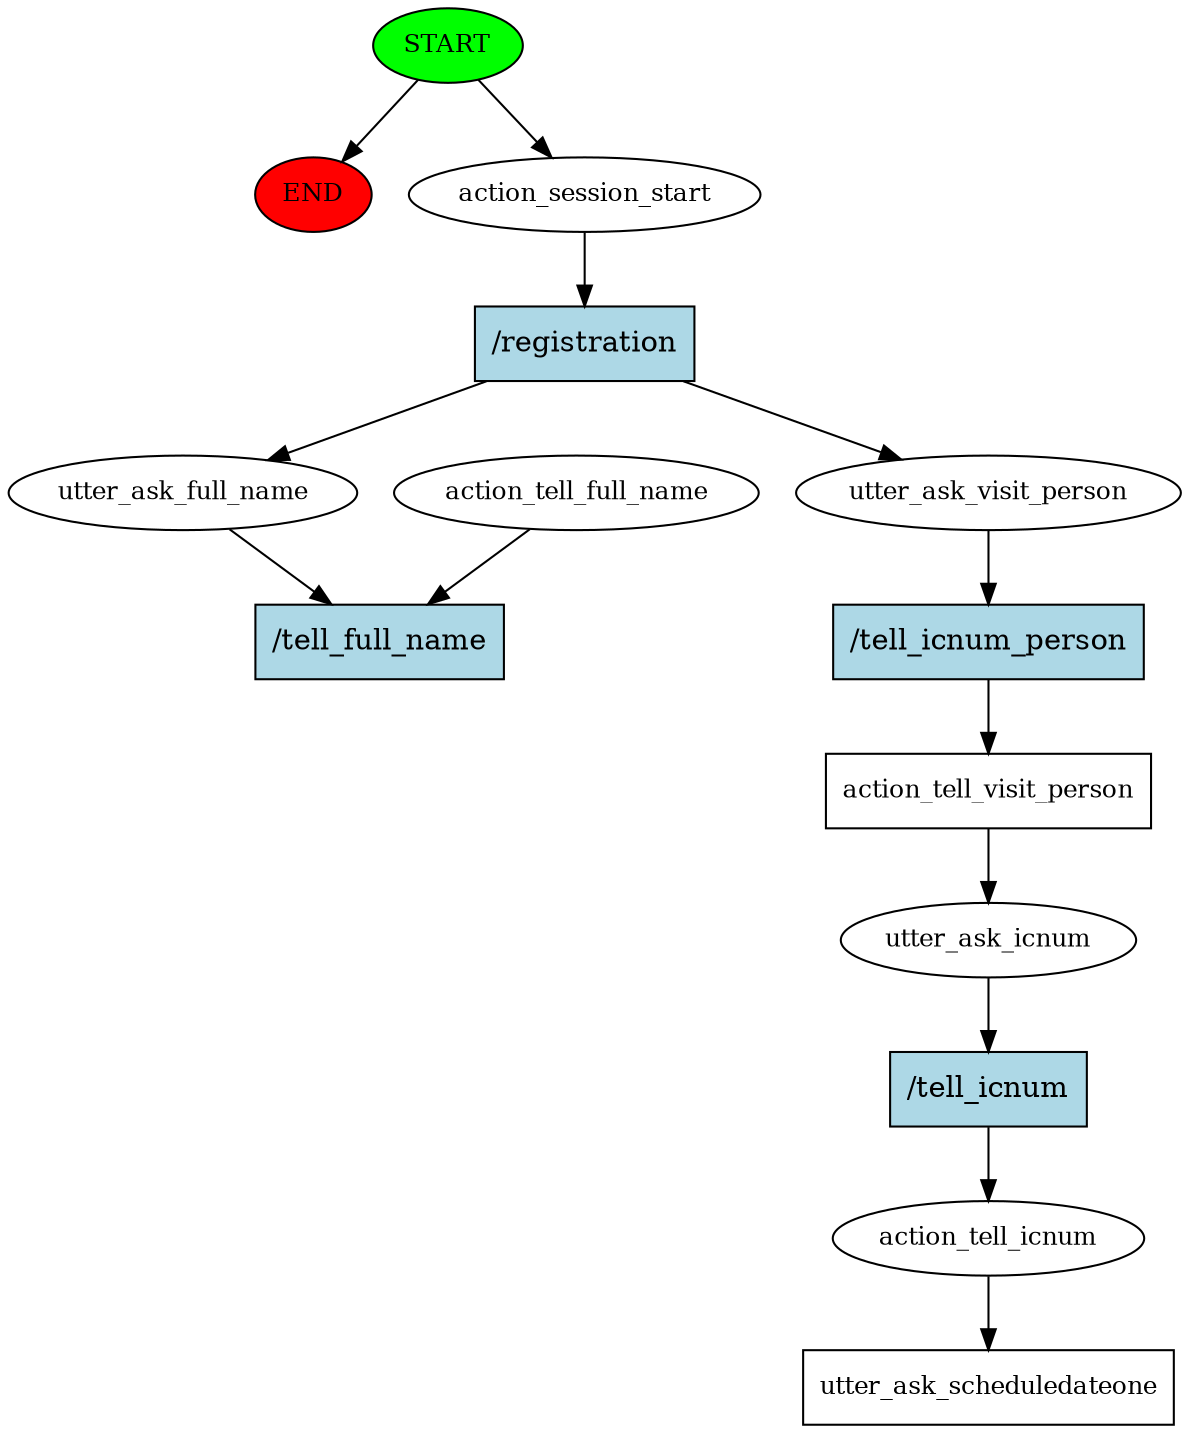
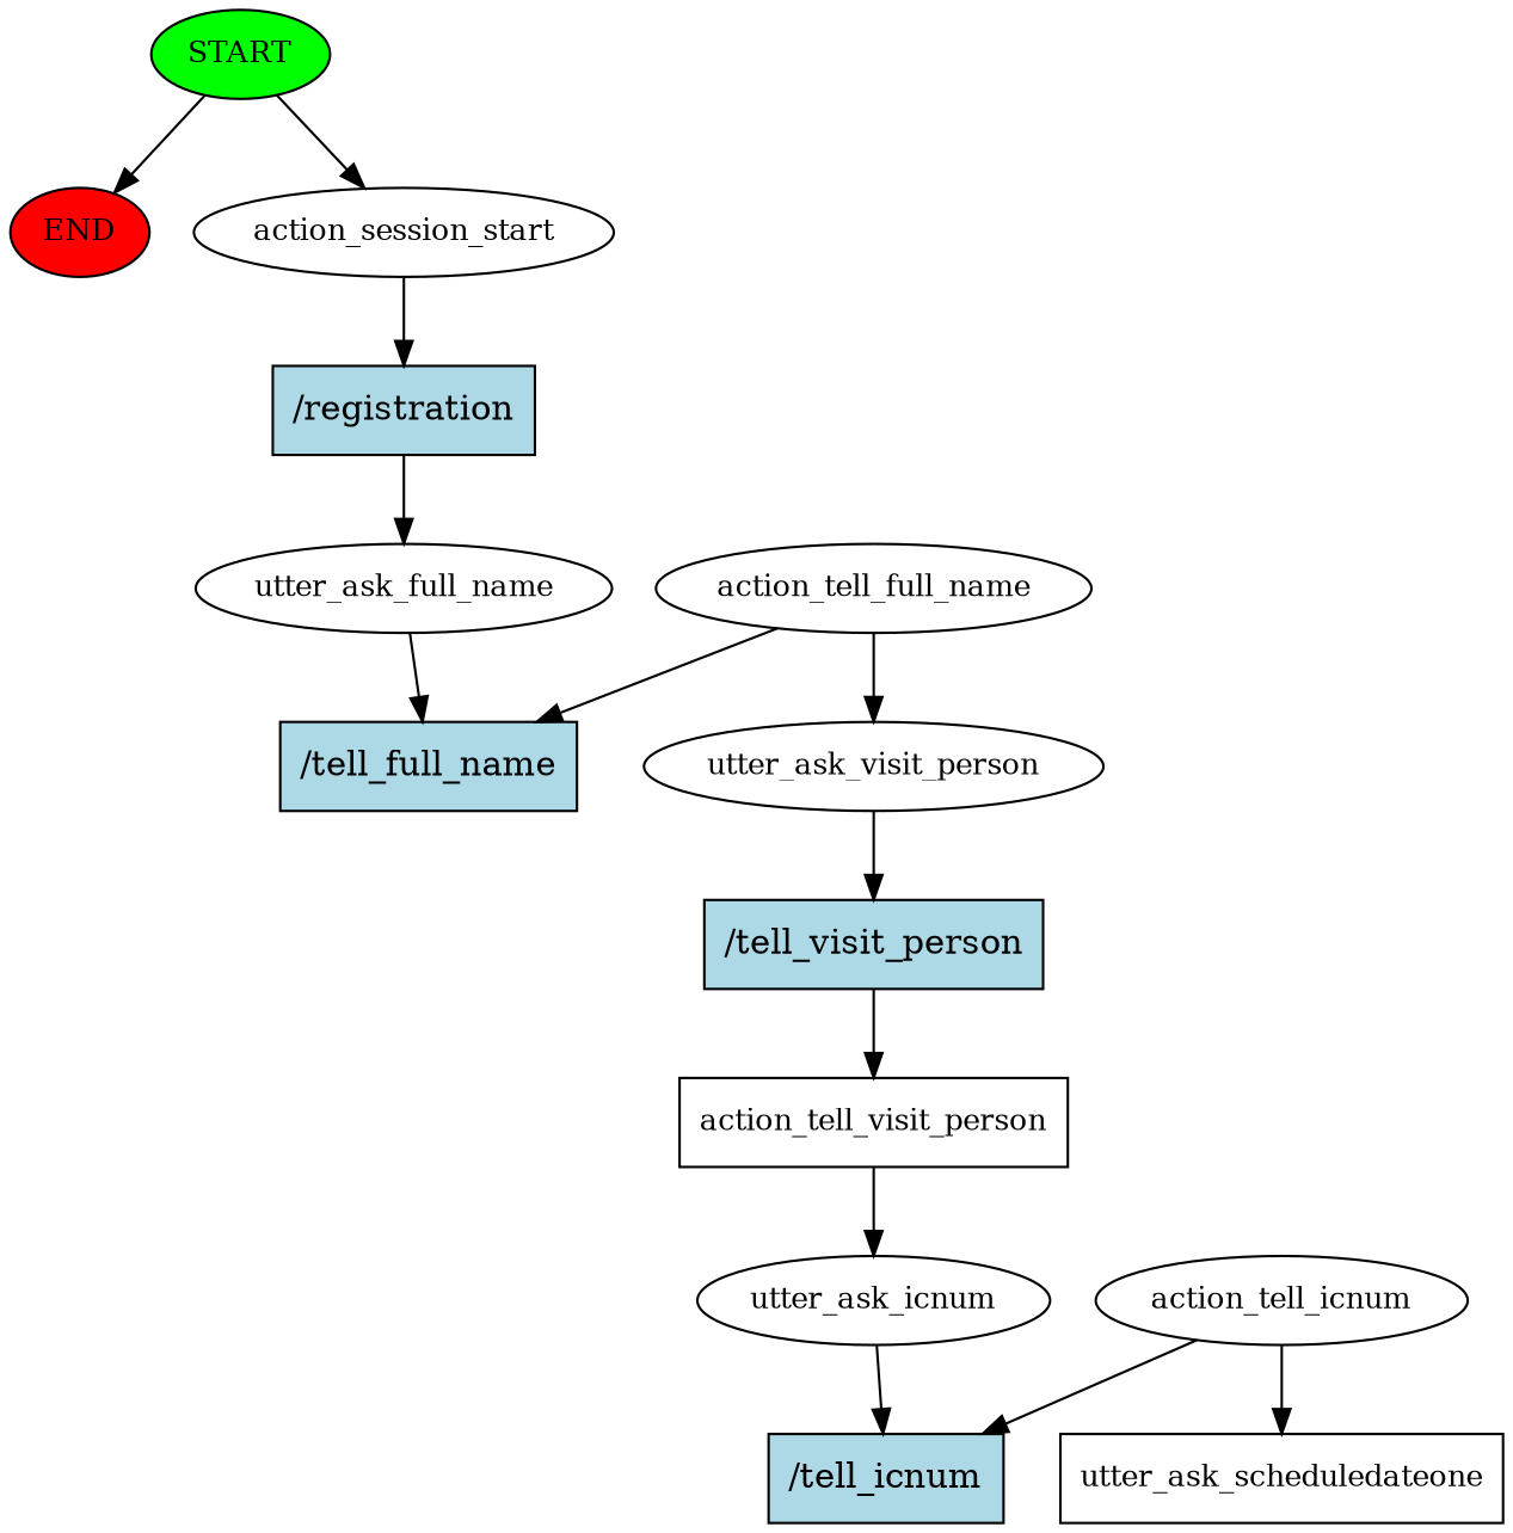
  digraph {
    node [fontsize=12]
    n1 [fillcolor=green label=START style=filled]
    n2 [fillcolor=red label=END style=filled]
    n3 [label=action_session_start]
    n4 [fillcolor=lightblue label="/registration" shape=rect style=filled fontsize=""]
    n5 [label=utter_ask_full_name]
    n6 [fillcolor=lightblue label="/tell_full_name" shape=rect style=filled fontsize=""]
    n7 [label=action_tell_full_name]
    n8 [label=utter_ask_visit_person]
-   n9 [fillcolor=lightblue label="/tell_icnum_person" shape=rect style=filled fontsize=""]
+   n9 [fillcolor=lightblue label="/tell_visit_person" shape=rect style=filled fontsize=""]
    n10 [label=action_tell_visit_person shape=box]
    n11 [label=utter_ask_icnum]
    n12 [fillcolor=lightblue label="/tell_icnum" shape=rect style=filled fontsize=""]
    n13 [label=action_tell_icnum]
    n14 [label=utter_ask_scheduledateone shape=box]
    n1 -> n2
    n1 -> n3
    n3 -> n4
    n4 -> n5
    n5 -> n6
    n7 -> n6
-   n4 -> n8
+   n7 -> n8
    n8 -> n9
    n9 -> n10
    n10 -> n11
    n11 -> n12
-   n12 -> n13
+   n13 -> n12
    n13 -> n14
  }
